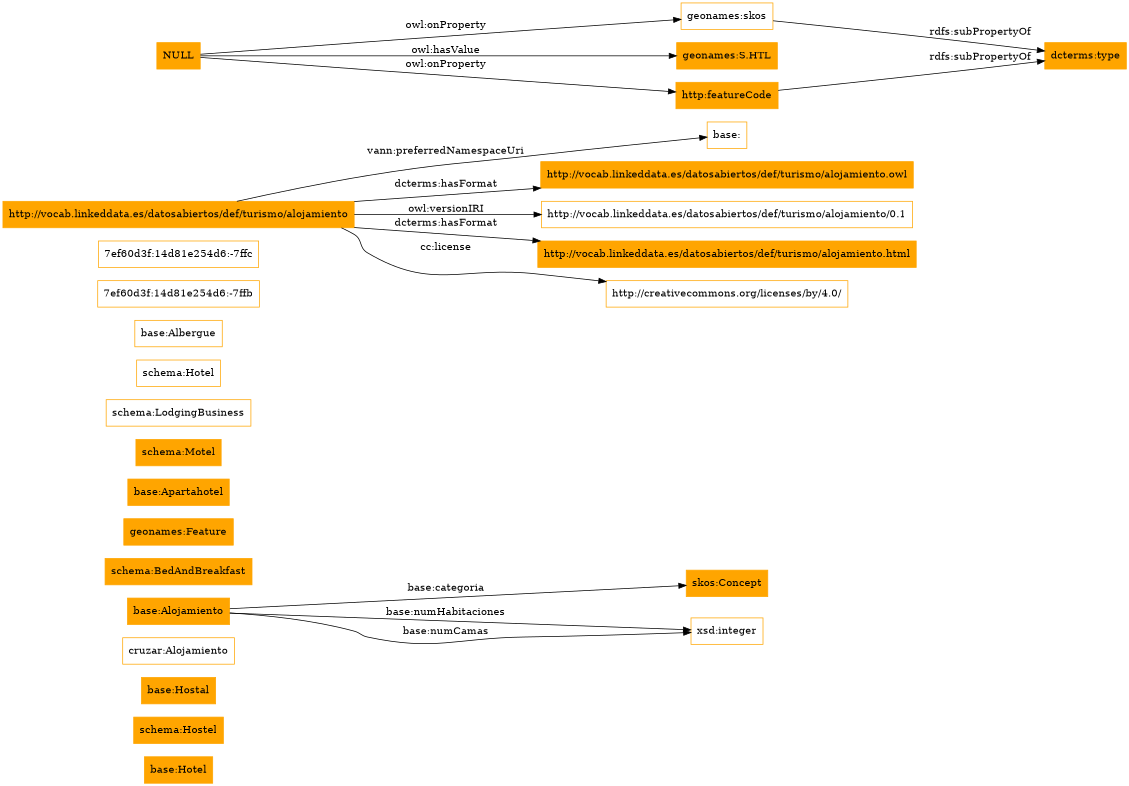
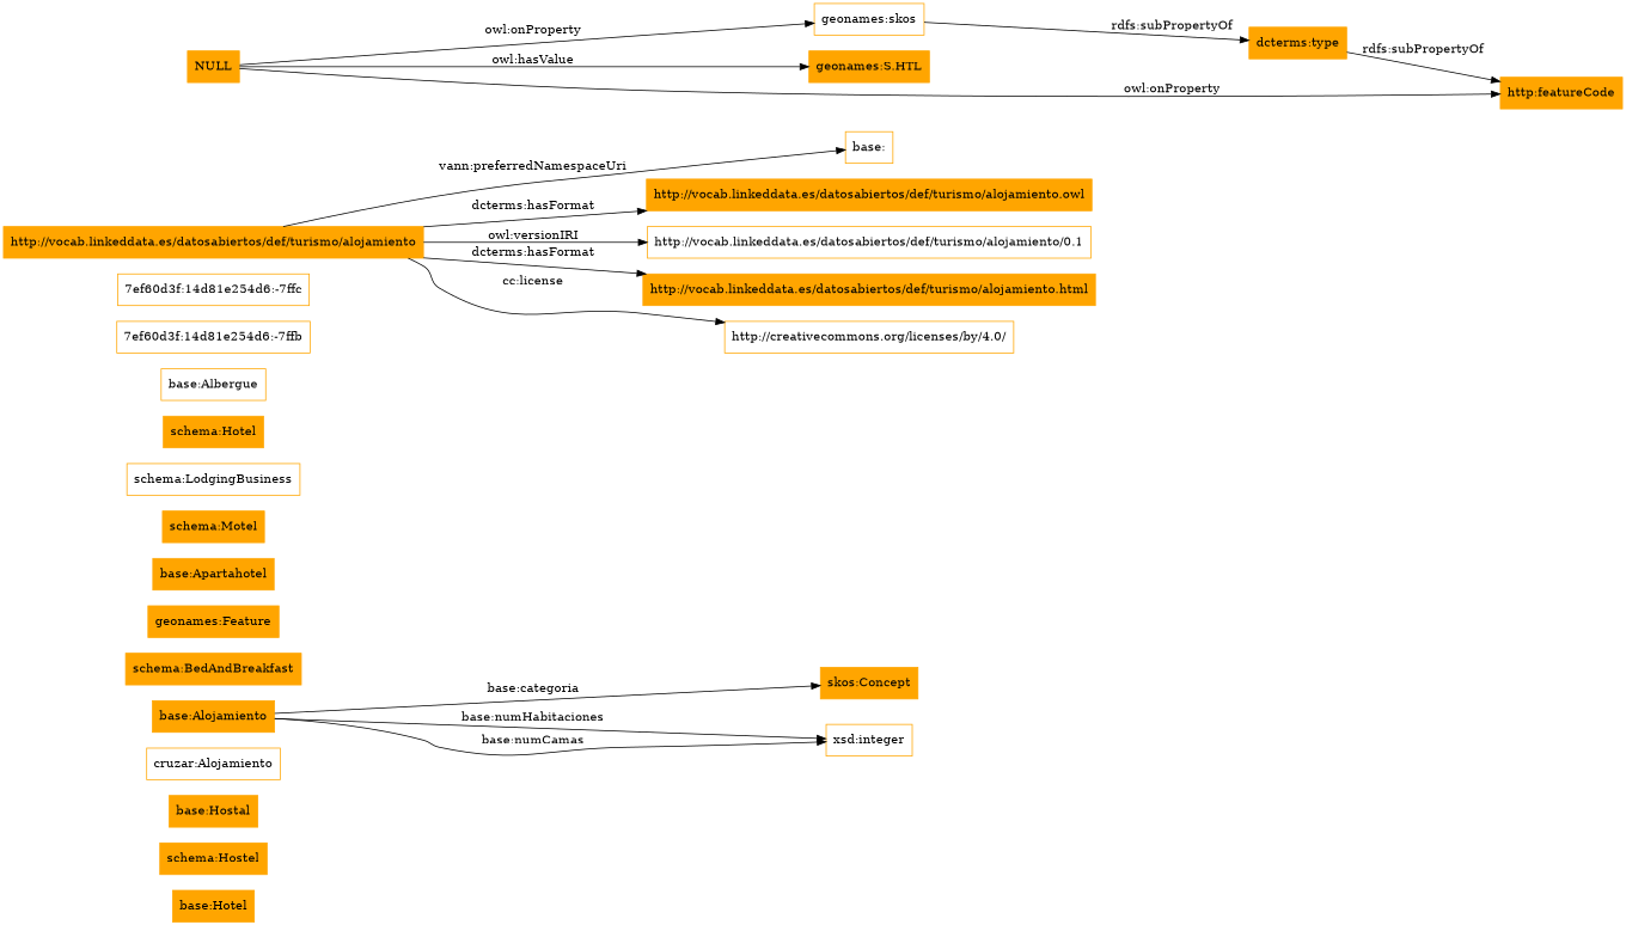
  digraph {
    rankdir=LR
    node [color=orange fillcolor=orange shape=rectangle style=filled]
    "base:Hotel"
    "schema:Hostel"
    "base:Hostal"
    "cruzar:Alojamiento" [fillcolor=white]
    "base:Alojamiento"
    "skos:Concept"
    "xsd:integer" [fillcolor=white]
    "schema:BedAndBreakfast"
    "geonames:Feature"
    "base:Apartahotel"
    "schema:Motel"
    "schema:LodgingBusiness" [fillcolor=white]
-   "schema:Hotel" [fillcolor=white]
+   "schema:Hotel"
    "base:Albergue" [fillcolor=white]
    "7ef60d3f:14d81e254d6:-7ffb" [fillcolor=white]
    "7ef60d3f:14d81e254d6:-7ffc" [fillcolor=white]
    "base:" [fillcolor=white]
    "http://vocab.linkeddata.es/datosabiertos/def/turismo/alojamiento"
    "http://vocab.linkeddata.es/datosabiertos/def/turismo/alojamiento.owl"
    "http://vocab.linkeddata.es/datosabiertos/def/turismo/alojamiento/0.1" [fillcolor=white]
    "http://vocab.linkeddata.es/datosabiertos/def/turismo/alojamiento.html"
    "http://creativecommons.org/licenses/by/4.0/" [fillcolor=white]
    n23 [fillcolor=white label="geonames:skos"]
    "dcterms:type"
    NULL
    "geonames:S.HTL"
    n27 [label="http:featureCode"]
    "base:Alojamiento" -> "skos:Concept" [label="base:categoria"]
    "base:Alojamiento" -> "xsd:integer" [label="base:numHabitaciones"]
    "base:Alojamiento" -> "xsd:integer" [label="base:numCamas"]
    "http://vocab.linkeddata.es/datosabiertos/def/turismo/alojamiento" -> "base:" [label="vann:preferredNamespaceUri"]
    "http://vocab.linkeddata.es/datosabiertos/def/turismo/alojamiento" -> "http://vocab.linkeddata.es/datosabiertos/def/turismo/alojamiento.owl" [label="dcterms:hasFormat"]
    "http://vocab.linkeddata.es/datosabiertos/def/turismo/alojamiento" -> "http://vocab.linkeddata.es/datosabiertos/def/turismo/alojamiento/0.1" [label="owl:versionIRI"]
    "http://vocab.linkeddata.es/datosabiertos/def/turismo/alojamiento" -> "http://vocab.linkeddata.es/datosabiertos/def/turismo/alojamiento.html" [label="dcterms:hasFormat"]
    "http://vocab.linkeddata.es/datosabiertos/def/turismo/alojamiento" -> "http://creativecommons.org/licenses/by/4.0/" [label="cc:license"]
    n23 -> "dcterms:type" [label="rdfs:subPropertyOf"]
    NULL -> n23 [label="owl:onProperty"]
    NULL -> "geonames:S.HTL" [label="owl:hasValue"]
    NULL -> n27 [label="owl:onProperty"]
-   n27 -> "dcterms:type" [label="rdfs:subPropertyOf"]
+   "dcterms:type" -> n27 [label="rdfs:subPropertyOf"]
  }
